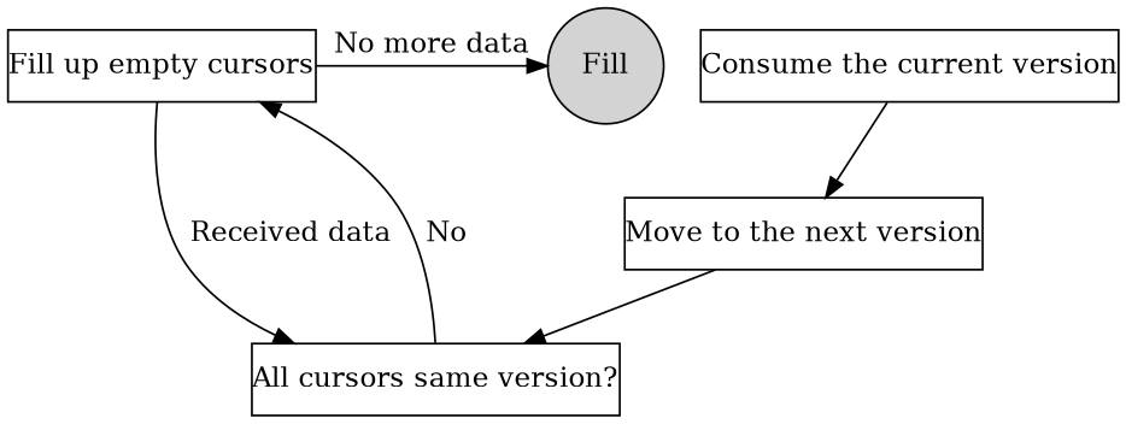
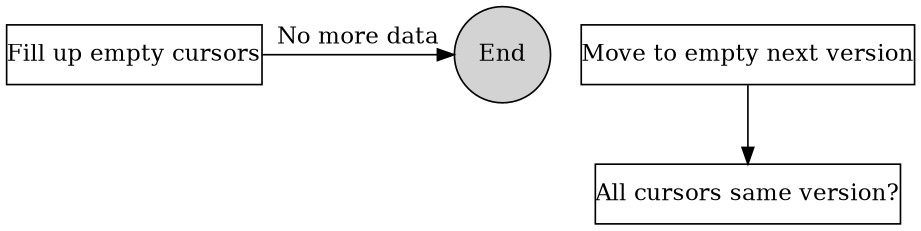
  digraph {
    node [margin=0 shape=box]
    n1 [label="Fill up empty cursors" width=2]
    n2 [label="All cursors same version?" width=2]
-   n3 [label="Consume the current version" width=2]
-   n4 [label="Move to the next version" width=2]
-   n5 [label=Fill shape=circle style=filled width=0.8]
+   n4 [label="Move to empty next version" width=2]
+   n5 [label=End shape=circle style=filled width=0.8]
    subgraph sub_1 {
      n1
      n2
-     n3
      n4
      n5
    }
    subgraph sub_2 {
      rank=min
      n1
      n5
    }
-   n1 -> n2 [label="Received data"]
    n1 -> n5 [label="No more data"]
-   n2 -> n1 [label=No]
-   n3 -> n4
    n4 -> n2
  }
